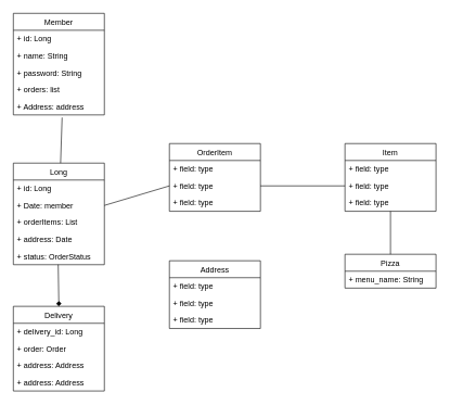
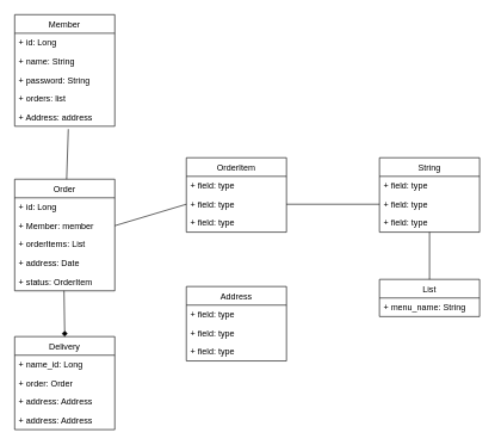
  <mxCell id="0" />
  <mxCell id="1" parent="0" />
  <mxCell id="2" value="" style="endArrow=none;html=1;" edge="1" parent="1" source="27"><mxGeometry width="50" height="50" relative="1" as="geometry"><mxPoint x="320" y="340" as="sourcePoint" /><mxPoint x="95" y="180" as="targetPoint" /></mxGeometry></mxCell>
  <mxCell id="3" value="" style="endArrow=none;html=1;entryX=0;entryY=0.5;entryDx=0;entryDy=0;exitX=1;exitY=0.5;exitDx=0;exitDy=0;" edge="1" parent="1" source="29" target="21"><mxGeometry width="50" height="50" relative="1" as="geometry"><mxPoint x="112.311" y="240" as="sourcePoint" /><mxPoint x="115.04" y="178.602" as="targetPoint" /></mxGeometry></mxCell>
  <mxCell id="4" value="" style="endArrow=none;html=1;entryX=0;entryY=0.5;entryDx=0;entryDy=0;exitX=1;exitY=0.5;exitDx=0;exitDy=0;" edge="1" parent="1" source="21" target="15"><mxGeometry width="50" height="50" relative="1" as="geometry"><mxPoint x="170" y="295" as="sourcePoint" /><mxPoint x="270" y="295" as="targetPoint" /></mxGeometry></mxCell>
  <mxCell id="5" value="" style="endArrow=none;html=1;entryX=0.5;entryY=0;entryDx=0;entryDy=0;" edge="1" parent="1" source="16" target="17"><mxGeometry width="50" height="50" relative="1" as="geometry"><mxPoint x="410" y="295" as="sourcePoint" /><mxPoint x="540" y="295" as="targetPoint" /></mxGeometry></mxCell>
  <mxCell id="6" value="" style="endArrow=diamond;html=1;exitX=0.493;exitY=0.997;exitDx=0;exitDy=0;exitPerimeter=0;entryX=0.5;entryY=0;entryDx=0;entryDy=0;" edge="1" parent="1" source="32" target="33"><mxGeometry width="50" height="50" relative="1" as="geometry"><mxPoint x="88.46" y="434.834" as="sourcePoint" /><mxPoint x="280" y="420" as="targetPoint" /></mxGeometry></mxCell>
  <mxCell id="7" value="Member" style="swimlane;fontStyle=0;childLayout=stackLayout;horizontal=1;startSize=26;fillColor=none;horizontalStack=0;resizeParent=1;resizeParentMax=0;resizeLast=0;collapsible=1;marginBottom=0;" vertex="1" parent="1"><mxGeometry x="20" y="20" width="140" height="156" as="geometry" /></mxCell>
  <mxCell id="8" value="+ id: Long" style="text;strokeColor=none;fillColor=none;align=left;verticalAlign=top;spacingLeft=4;spacingRight=4;overflow=hidden;rotatable=0;points=[[0,0.5],[1,0.5]];portConstraint=eastwest;" vertex="1" parent="7"><mxGeometry y="26" width="140" height="26" as="geometry" /></mxCell>
  <mxCell id="9" value="+ name: String" style="text;strokeColor=none;fillColor=none;align=left;verticalAlign=top;spacingLeft=4;spacingRight=4;overflow=hidden;rotatable=0;points=[[0,0.5],[1,0.5]];portConstraint=eastwest;" vertex="1" parent="7"><mxGeometry y="52" width="140" height="26" as="geometry" /></mxCell>
  <mxCell id="10" value="+ password: String" style="text;strokeColor=none;fillColor=none;align=left;verticalAlign=top;spacingLeft=4;spacingRight=4;overflow=hidden;rotatable=0;points=[[0,0.5],[1,0.5]];portConstraint=eastwest;" vertex="1" parent="7"><mxGeometry y="78" width="140" height="26" as="geometry" /></mxCell>
  <mxCell id="11" value="+ orders: list" style="text;strokeColor=none;fillColor=none;align=left;verticalAlign=top;spacingLeft=4;spacingRight=4;overflow=hidden;rotatable=0;points=[[0,0.5],[1,0.5]];portConstraint=eastwest;" vertex="1" parent="7"><mxGeometry y="104" width="140" height="26" as="geometry" /></mxCell>
  <mxCell id="12" value="+ Address: address" style="text;strokeColor=none;fillColor=none;align=left;verticalAlign=top;spacingLeft=4;spacingRight=4;overflow=hidden;rotatable=0;points=[[0,0.5],[1,0.5]];portConstraint=eastwest;" vertex="1" parent="7"><mxGeometry y="130" width="140" height="26" as="geometry" /></mxCell>
- <mxCell id="13" value="Item" style="swimlane;fontStyle=0;childLayout=stackLayout;horizontal=1;startSize=26;fillColor=none;horizontalStack=0;resizeParent=1;resizeParentMax=0;resizeLast=0;collapsible=1;marginBottom=0;" vertex="1" parent="1"><mxGeometry x="530" y="220" width="140" height="104" as="geometry" /></mxCell>
+ <mxCell id="13" value="String" style="swimlane;fontStyle=0;childLayout=stackLayout;horizontal=1;startSize=26;fillColor=none;horizontalStack=0;resizeParent=1;resizeParentMax=0;resizeLast=0;collapsible=1;marginBottom=0;" vertex="1" parent="1"><mxGeometry x="530" y="220" width="140" height="104" as="geometry" /></mxCell>
  <mxCell id="14" value="+ field: type" style="text;strokeColor=none;fillColor=none;align=left;verticalAlign=top;spacingLeft=4;spacingRight=4;overflow=hidden;rotatable=0;points=[[0,0.5],[1,0.5]];portConstraint=eastwest;" vertex="1" parent="13"><mxGeometry y="26" width="140" height="26" as="geometry" /></mxCell>
  <mxCell id="15" value="+ field: type" style="text;strokeColor=none;fillColor=none;align=left;verticalAlign=top;spacingLeft=4;spacingRight=4;overflow=hidden;rotatable=0;points=[[0,0.5],[1,0.5]];portConstraint=eastwest;" vertex="1" parent="13"><mxGeometry y="52" width="140" height="26" as="geometry" /></mxCell>
  <mxCell id="16" value="+ field: type" style="text;strokeColor=none;fillColor=none;align=left;verticalAlign=top;spacingLeft=4;spacingRight=4;overflow=hidden;rotatable=0;points=[[0,0.5],[1,0.5]];portConstraint=eastwest;" vertex="1" parent="13"><mxGeometry y="78" width="140" height="26" as="geometry" /></mxCell>
- <mxCell id="17" value="Pizza" style="swimlane;fontStyle=0;childLayout=stackLayout;horizontal=1;startSize=26;fillColor=none;horizontalStack=0;resizeParent=1;resizeParentMax=0;resizeLast=0;collapsible=1;marginBottom=0;" vertex="1" parent="1"><mxGeometry x="530" y="390" width="140" height="52" as="geometry" /></mxCell>
+ <mxCell id="17" value="List" style="swimlane;fontStyle=0;childLayout=stackLayout;horizontal=1;startSize=26;fillColor=none;horizontalStack=0;resizeParent=1;resizeParentMax=0;resizeLast=0;collapsible=1;marginBottom=0;" vertex="1" parent="1"><mxGeometry x="530" y="390" width="140" height="52" as="geometry" /></mxCell>
  <mxCell id="18" value="+ menu_name: String" style="text;strokeColor=none;fillColor=none;align=left;verticalAlign=top;spacingLeft=4;spacingRight=4;overflow=hidden;rotatable=0;points=[[0,0.5],[1,0.5]];portConstraint=eastwest;" vertex="1" parent="17"><mxGeometry y="26" width="140" height="26" as="geometry" /></mxCell>
  <mxCell id="19" value="OrderItem" style="swimlane;fontStyle=0;childLayout=stackLayout;horizontal=1;startSize=26;fillColor=none;horizontalStack=0;resizeParent=1;resizeParentMax=0;resizeLast=0;collapsible=1;marginBottom=0;" vertex="1" parent="1"><mxGeometry x="260" y="220" width="140" height="104" as="geometry" /></mxCell>
  <mxCell id="20" value="+ field: type" style="text;strokeColor=none;fillColor=none;align=left;verticalAlign=top;spacingLeft=4;spacingRight=4;overflow=hidden;rotatable=0;points=[[0,0.5],[1,0.5]];portConstraint=eastwest;" vertex="1" parent="19"><mxGeometry y="26" width="140" height="26" as="geometry" /></mxCell>
  <mxCell id="21" value="+ field: type" style="text;strokeColor=none;fillColor=none;align=left;verticalAlign=top;spacingLeft=4;spacingRight=4;overflow=hidden;rotatable=0;points=[[0,0.5],[1,0.5]];portConstraint=eastwest;" vertex="1" parent="19"><mxGeometry y="52" width="140" height="26" as="geometry" /></mxCell>
  <mxCell id="22" value="+ field: type" style="text;strokeColor=none;fillColor=none;align=left;verticalAlign=top;spacingLeft=4;spacingRight=4;overflow=hidden;rotatable=0;points=[[0,0.5],[1,0.5]];portConstraint=eastwest;" vertex="1" parent="19"><mxGeometry y="78" width="140" height="26" as="geometry" /></mxCell>
  <mxCell id="23" value="Address" style="swimlane;fontStyle=0;childLayout=stackLayout;horizontal=1;startSize=26;fillColor=none;horizontalStack=0;resizeParent=1;resizeParentMax=0;resizeLast=0;collapsible=1;marginBottom=0;" vertex="1" parent="1"><mxGeometry x="260" y="400" width="140" height="104" as="geometry" /></mxCell>
  <mxCell id="24" value="+ field: type" style="text;strokeColor=none;fillColor=none;align=left;verticalAlign=top;spacingLeft=4;spacingRight=4;overflow=hidden;rotatable=0;points=[[0,0.5],[1,0.5]];portConstraint=eastwest;" vertex="1" parent="23"><mxGeometry y="26" width="140" height="26" as="geometry" /></mxCell>
  <mxCell id="25" value="+ field: type" style="text;strokeColor=none;fillColor=none;align=left;verticalAlign=top;spacingLeft=4;spacingRight=4;overflow=hidden;rotatable=0;points=[[0,0.5],[1,0.5]];portConstraint=eastwest;" vertex="1" parent="23"><mxGeometry y="52" width="140" height="26" as="geometry" /></mxCell>
  <mxCell id="26" value="+ field: type" style="text;strokeColor=none;fillColor=none;align=left;verticalAlign=top;spacingLeft=4;spacingRight=4;overflow=hidden;rotatable=0;points=[[0,0.5],[1,0.5]];portConstraint=eastwest;" vertex="1" parent="23"><mxGeometry y="78" width="140" height="26" as="geometry" /></mxCell>
- <mxCell id="27" value="Long" style="swimlane;fontStyle=0;childLayout=stackLayout;horizontal=1;startSize=26;fillColor=none;horizontalStack=0;resizeParent=1;resizeParentMax=0;resizeLast=0;collapsible=1;marginBottom=0;" vertex="1" parent="1"><mxGeometry x="20" y="250" width="140" height="156" as="geometry" /></mxCell>
+ <mxCell id="27" value="Order" style="swimlane;fontStyle=0;childLayout=stackLayout;horizontal=1;startSize=26;fillColor=none;horizontalStack=0;resizeParent=1;resizeParentMax=0;resizeLast=0;collapsible=1;marginBottom=0;" vertex="1" parent="1"><mxGeometry x="20" y="250" width="140" height="156" as="geometry" /></mxCell>
  <mxCell id="28" value="+ id: Long" style="text;strokeColor=none;fillColor=none;align=left;verticalAlign=top;spacingLeft=4;spacingRight=4;overflow=hidden;rotatable=0;points=[[0,0.5],[1,0.5]];portConstraint=eastwest;" vertex="1" parent="27"><mxGeometry y="26" width="140" height="26" as="geometry" /></mxCell>
- <mxCell id="29" value="+ Date: member" style="text;strokeColor=none;fillColor=none;align=left;verticalAlign=top;spacingLeft=4;spacingRight=4;overflow=hidden;rotatable=0;points=[[0,0.5],[1,0.5]];portConstraint=eastwest;" vertex="1" parent="27"><mxGeometry y="52" width="140" height="26" as="geometry" /></mxCell>
+ <mxCell id="29" value="+ Member: member" style="text;strokeColor=none;fillColor=none;align=left;verticalAlign=top;spacingLeft=4;spacingRight=4;overflow=hidden;rotatable=0;points=[[0,0.5],[1,0.5]];portConstraint=eastwest;" vertex="1" parent="27"><mxGeometry y="52" width="140" height="26" as="geometry" /></mxCell>
  <mxCell id="30" value="+ orderItems: List" style="text;strokeColor=none;fillColor=none;align=left;verticalAlign=top;spacingLeft=4;spacingRight=4;overflow=hidden;rotatable=0;points=[[0,0.5],[1,0.5]];portConstraint=eastwest;" vertex="1" parent="27"><mxGeometry y="78" width="140" height="26" as="geometry" /></mxCell>
  <mxCell id="31" value="+ address: Date" style="text;strokeColor=none;fillColor=none;align=left;verticalAlign=top;spacingLeft=4;spacingRight=4;overflow=hidden;rotatable=0;points=[[0,0.5],[1,0.5]];portConstraint=eastwest;" vertex="1" parent="27"><mxGeometry y="104" width="140" height="26" as="geometry" /></mxCell>
- <mxCell id="32" value="+ status: OrderStatus" style="text;strokeColor=none;fillColor=none;align=left;verticalAlign=top;spacingLeft=4;spacingRight=4;overflow=hidden;rotatable=0;points=[[0,0.5],[1,0.5]];portConstraint=eastwest;" vertex="1" parent="27"><mxGeometry y="130" width="140" height="26" as="geometry" /></mxCell>
+ <mxCell id="32" value="+ status: OrderItem" style="text;strokeColor=none;fillColor=none;align=left;verticalAlign=top;spacingLeft=4;spacingRight=4;overflow=hidden;rotatable=0;points=[[0,0.5],[1,0.5]];portConstraint=eastwest;" vertex="1" parent="27"><mxGeometry y="130" width="140" height="26" as="geometry" /></mxCell>
  <mxCell id="33" value="Delivery" style="swimlane;fontStyle=0;childLayout=stackLayout;horizontal=1;startSize=26;fillColor=none;horizontalStack=0;resizeParent=1;resizeParentMax=0;resizeLast=0;collapsible=1;marginBottom=0;" vertex="1" parent="1"><mxGeometry x="20" y="470" width="140" height="130" as="geometry" /></mxCell>
- <mxCell id="34" value="+ delivery_id: Long" style="text;strokeColor=none;fillColor=none;align=left;verticalAlign=top;spacingLeft=4;spacingRight=4;overflow=hidden;rotatable=0;points=[[0,0.5],[1,0.5]];portConstraint=eastwest;" vertex="1" parent="33"><mxGeometry y="26" width="140" height="26" as="geometry" /></mxCell>
+ <mxCell id="34" value="+ name_id: Long" style="text;strokeColor=none;fillColor=none;align=left;verticalAlign=top;spacingLeft=4;spacingRight=4;overflow=hidden;rotatable=0;points=[[0,0.5],[1,0.5]];portConstraint=eastwest;" vertex="1" parent="33"><mxGeometry y="26" width="140" height="26" as="geometry" /></mxCell>
  <mxCell id="35" value="+ order: Order" style="text;strokeColor=none;fillColor=none;align=left;verticalAlign=top;spacingLeft=4;spacingRight=4;overflow=hidden;rotatable=0;points=[[0,0.5],[1,0.5]];portConstraint=eastwest;" vertex="1" parent="33"><mxGeometry y="52" width="140" height="26" as="geometry" /></mxCell>
  <mxCell id="36" value="+ address: Address" style="text;strokeColor=none;fillColor=none;align=left;verticalAlign=top;spacingLeft=4;spacingRight=4;overflow=hidden;rotatable=0;points=[[0,0.5],[1,0.5]];portConstraint=eastwest;" vertex="1" parent="33"><mxGeometry y="78" width="140" height="26" as="geometry" /></mxCell>
  <mxCell id="37" value="+ address: Address" style="text;strokeColor=none;fillColor=none;align=left;verticalAlign=top;spacingLeft=4;spacingRight=4;overflow=hidden;rotatable=0;points=[[0,0.5],[1,0.5]];portConstraint=eastwest;" vertex="1" parent="33"><mxGeometry y="104" width="140" height="26" as="geometry" /></mxCell>
